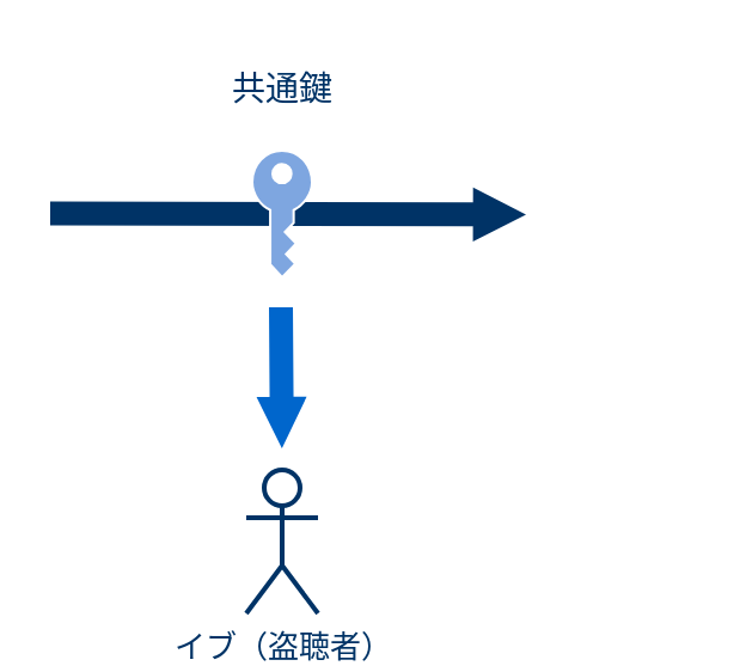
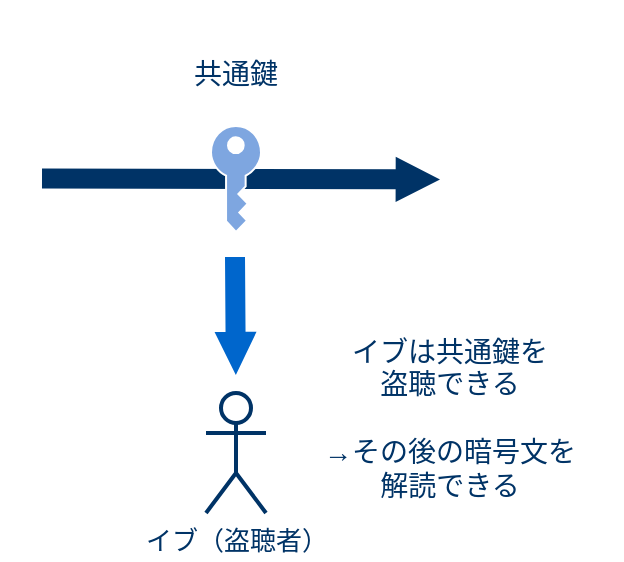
  <mxCell id="0" />
  <mxCell id="1" parent="0" />
  <mxCell id="2" value="&lt;font color=&quot;#003366&quot; style=&quot;font-size: 13px&quot;&gt;イブ（盗聴者）&lt;/font&gt;" style="shape=umlActor;verticalLabelPosition=bottom;labelBackgroundColor=#ffffff;verticalAlign=top;html=1;outlineConnect=0;strokeColor=#003366;strokeWidth=2;" parent="1" vertex="1"><mxGeometry x="102.5" y="196" width="30" height="60" as="geometry" /></mxCell>
  <mxCell id="3" value="" style="shape=flexArrow;endArrow=classic;html=1;endWidth=11.667;endSize=7.058;fillColor=#003366;strokeColor=none;" parent="1" edge="1"><mxGeometry width="50" height="50" relative="1" as="geometry"><mxPoint x="20" y="88.71" as="sourcePoint" /><mxPoint x="220" y="89.21" as="targetPoint" /></mxGeometry></mxCell>
  <mxCell id="4" value="" style="shape=flexArrow;endArrow=classic;html=1;endWidth=10;endSize=6.85;fillColor=#0066CC;strokeColor=none;" parent="1" edge="1"><mxGeometry width="50" height="50" relative="1" as="geometry"><mxPoint x="117" y="127.5" as="sourcePoint" /><mxPoint x="117.42" y="187.5" as="targetPoint" /></mxGeometry></mxCell>
  <mxCell id="5" value="&lt;font color=&quot;#003366&quot; size=&quot;1&quot;&gt;&lt;span style=&quot;font-size: 14px&quot;&gt;共通鍵&lt;/span&gt;&lt;/font&gt;" style="text;html=1;strokeColor=none;fillColor=none;align=center;verticalAlign=middle;whiteSpace=wrap;rounded=0;dashed=1;" parent="1" vertex="1"><mxGeometry x="82.5" y="20" width="70" height="34" as="geometry" /></mxCell>
+ <mxCell id="6" value="&lt;span style=&quot;font-size: 14px&quot;&gt;&lt;font color=&quot;#003366&quot;&gt;イブは共通鍵を&lt;br&gt;盗聴できる&lt;br&gt;&lt;br&gt;→その後の暗号文を解読できる&lt;/font&gt;&lt;br&gt;&lt;/span&gt;" style="text;html=1;strokeColor=none;fillColor=none;align=center;verticalAlign=middle;whiteSpace=wrap;rounded=0;" vertex="1" parent="1"><mxGeometry x="160" y="164" width="130" height="90" as="geometry" /></mxCell>
  <mxCell id="7" value="" style="pointerEvents=1;shadow=0;dashed=0;html=1;strokeColor=#FFFFFF;fillColor=#7EA6E0;labelPosition=center;verticalLabelPosition=bottom;verticalAlign=top;outlineConnect=0;align=center;shape=mxgraph.office.security.key_permissions;strokeWidth=1;" vertex="1" parent="1"><mxGeometry x="105" y="62.5" width="25" height="53" as="geometry" /></mxCell>
